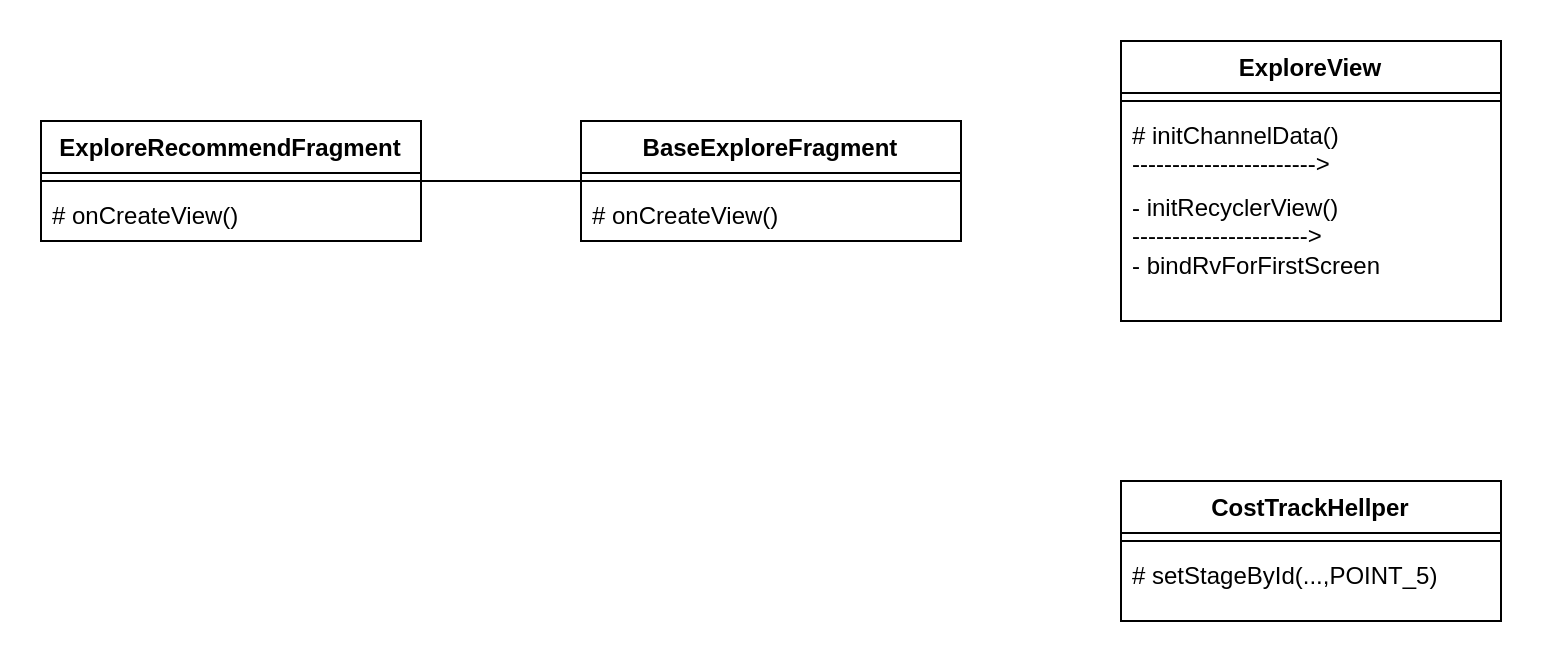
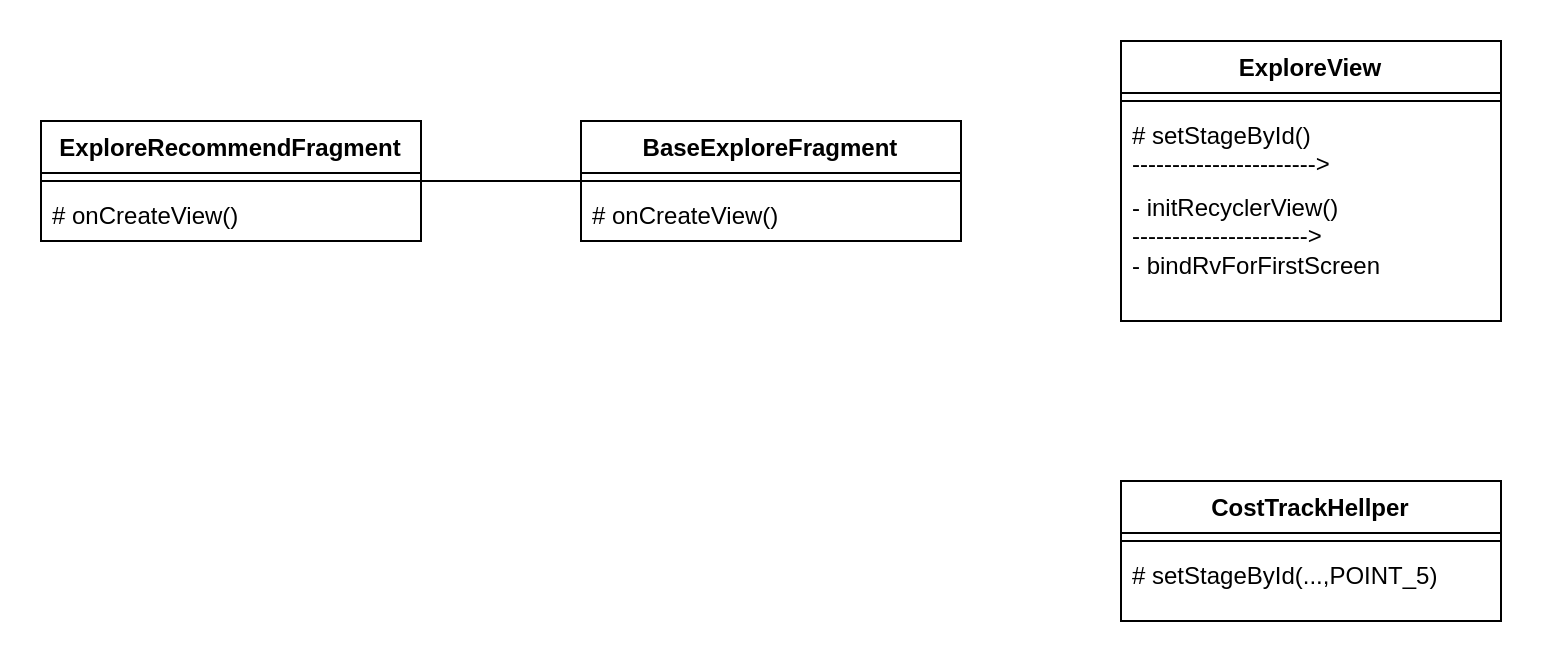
  <mxCell id="0" />
  <mxCell id="1" parent="0" />
  <mxCell id="2" value="" style="edgeStyle=orthogonalEdgeStyle;rounded=0;orthogonalLoop=1;jettySize=auto;html=1;endArrow=none;" edge="1" parent="1" source="3" target="6"><mxGeometry relative="1" as="geometry" /></mxCell>
  <mxCell id="3" value="ExploreRecommendFragment" style="swimlane;fontStyle=1;align=center;verticalAlign=top;childLayout=stackLayout;horizontal=1;startSize=26;horizontalStack=0;resizeParent=1;resizeParentMax=0;resizeLast=0;collapsible=1;marginBottom=0;whiteSpace=wrap;html=1;" vertex="1" parent="1"><mxGeometry x="20" y="60" width="190" height="60" as="geometry" /></mxCell>
  <mxCell id="4" value="" style="line;strokeWidth=1;fillColor=none;align=left;verticalAlign=middle;spacingTop=-1;spacingLeft=3;spacingRight=3;rotatable=0;labelPosition=right;points=[];portConstraint=eastwest;strokeColor=inherit;" vertex="1" parent="3"><mxGeometry y="26" width="190" height="8" as="geometry" /></mxCell>
  <mxCell id="5" value="# onCreateView()" style="text;strokeColor=none;fillColor=none;align=left;verticalAlign=top;spacingLeft=4;spacingRight=4;overflow=hidden;rotatable=0;points=[[0,0.5],[1,0.5]];portConstraint=eastwest;whiteSpace=wrap;html=1;" vertex="1" parent="3"><mxGeometry y="34" width="190" height="26" as="geometry" /></mxCell>
  <mxCell id="6" value="BaseExploreFragment" style="swimlane;fontStyle=1;align=center;verticalAlign=top;childLayout=stackLayout;horizontal=1;startSize=26;horizontalStack=0;resizeParent=1;resizeParentMax=0;resizeLast=0;collapsible=1;marginBottom=0;whiteSpace=wrap;html=1;" vertex="1" parent="1"><mxGeometry x="290" y="60" width="190" height="60" as="geometry" /></mxCell>
  <mxCell id="7" value="" style="line;strokeWidth=1;fillColor=none;align=left;verticalAlign=middle;spacingTop=-1;spacingLeft=3;spacingRight=3;rotatable=0;labelPosition=right;points=[];portConstraint=eastwest;strokeColor=inherit;" vertex="1" parent="6"><mxGeometry y="26" width="190" height="8" as="geometry" /></mxCell>
  <mxCell id="8" value="# onCreateView()" style="text;strokeColor=none;fillColor=none;align=left;verticalAlign=top;spacingLeft=4;spacingRight=4;overflow=hidden;rotatable=0;points=[[0,0.5],[1,0.5]];portConstraint=eastwest;whiteSpace=wrap;html=1;" vertex="1" parent="6"><mxGeometry y="34" width="190" height="26" as="geometry" /></mxCell>
  <mxCell id="9" value="ExploreView" style="swimlane;fontStyle=1;align=center;verticalAlign=top;childLayout=stackLayout;horizontal=1;startSize=26;horizontalStack=0;resizeParent=1;resizeParentMax=0;resizeLast=0;collapsible=1;marginBottom=0;whiteSpace=wrap;html=1;" vertex="1" parent="1"><mxGeometry x="560" y="20" width="190" height="140" as="geometry" /></mxCell>
  <mxCell id="10" value="" style="line;strokeWidth=1;fillColor=none;align=left;verticalAlign=middle;spacingTop=-1;spacingLeft=3;spacingRight=3;rotatable=0;labelPosition=right;points=[];portConstraint=eastwest;strokeColor=inherit;" vertex="1" parent="9"><mxGeometry y="26" width="190" height="8" as="geometry" /></mxCell>
- <mxCell id="11" value="# initChannelData()&lt;br&gt;-----------------------&amp;gt;" style="text;strokeColor=none;fillColor=none;align=left;verticalAlign=top;spacingLeft=4;spacingRight=4;overflow=hidden;rotatable=0;points=[[0,0.5],[1,0.5]];portConstraint=eastwest;whiteSpace=wrap;html=1;" vertex="1" parent="9"><mxGeometry y="34" width="190" height="36" as="geometry" /></mxCell>
+ <mxCell id="11" value="# setStageById()&lt;br&gt;-----------------------&amp;gt;" style="text;strokeColor=none;fillColor=none;align=left;verticalAlign=top;spacingLeft=4;spacingRight=4;overflow=hidden;rotatable=0;points=[[0,0.5],[1,0.5]];portConstraint=eastwest;whiteSpace=wrap;html=1;" vertex="1" parent="9"><mxGeometry y="34" width="190" height="36" as="geometry" /></mxCell>
  <mxCell id="12" value="- initRecyclerView()&lt;br&gt;----------------------&amp;gt;&lt;br&gt;-&amp;nbsp;bindRvForFirstScreen" style="text;strokeColor=none;fillColor=none;align=left;verticalAlign=top;spacingLeft=4;spacingRight=4;overflow=hidden;rotatable=0;points=[[0,0.5],[1,0.5]];portConstraint=eastwest;whiteSpace=wrap;html=1;" vertex="1" parent="9"><mxGeometry y="70" width="190" height="70" as="geometry" /></mxCell>
  <mxCell id="13" value="CostTrackHellper" style="swimlane;fontStyle=1;align=center;verticalAlign=top;childLayout=stackLayout;horizontal=1;startSize=26;horizontalStack=0;resizeParent=1;resizeParentMax=0;resizeLast=0;collapsible=1;marginBottom=0;whiteSpace=wrap;html=1;" vertex="1" parent="1"><mxGeometry x="560" y="240" width="190" height="70" as="geometry" /></mxCell>
  <mxCell id="14" value="" style="line;strokeWidth=1;fillColor=none;align=left;verticalAlign=middle;spacingTop=-1;spacingLeft=3;spacingRight=3;rotatable=0;labelPosition=right;points=[];portConstraint=eastwest;strokeColor=inherit;" vertex="1" parent="13"><mxGeometry y="26" width="190" height="8" as="geometry" /></mxCell>
  <mxCell id="15" value="# setStageById(...,POINT_5)" style="text;strokeColor=none;fillColor=none;align=left;verticalAlign=top;spacingLeft=4;spacingRight=4;overflow=hidden;rotatable=0;points=[[0,0.5],[1,0.5]];portConstraint=eastwest;whiteSpace=wrap;html=1;" vertex="1" parent="13"><mxGeometry y="34" width="190" height="36" as="geometry" /></mxCell>
